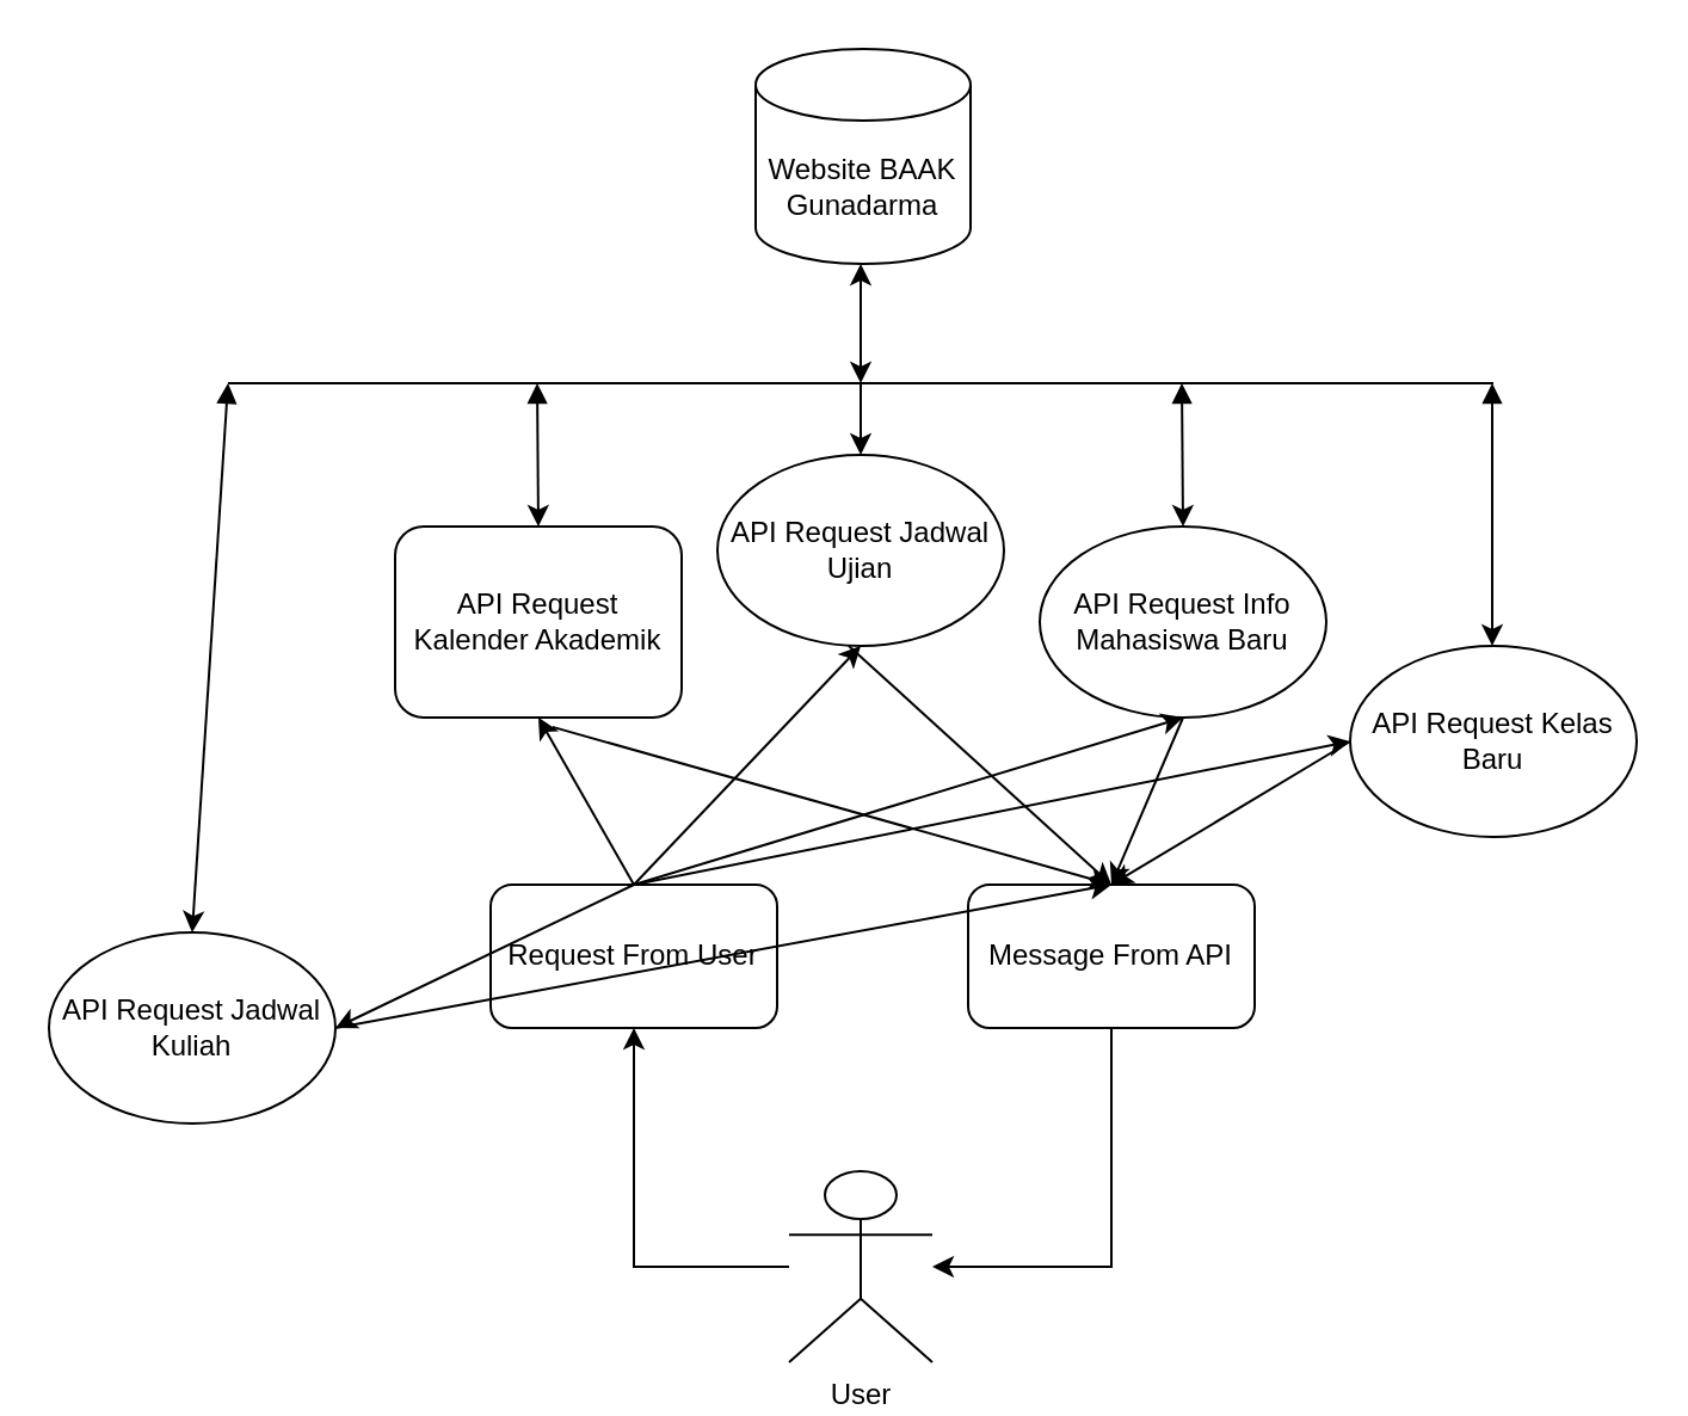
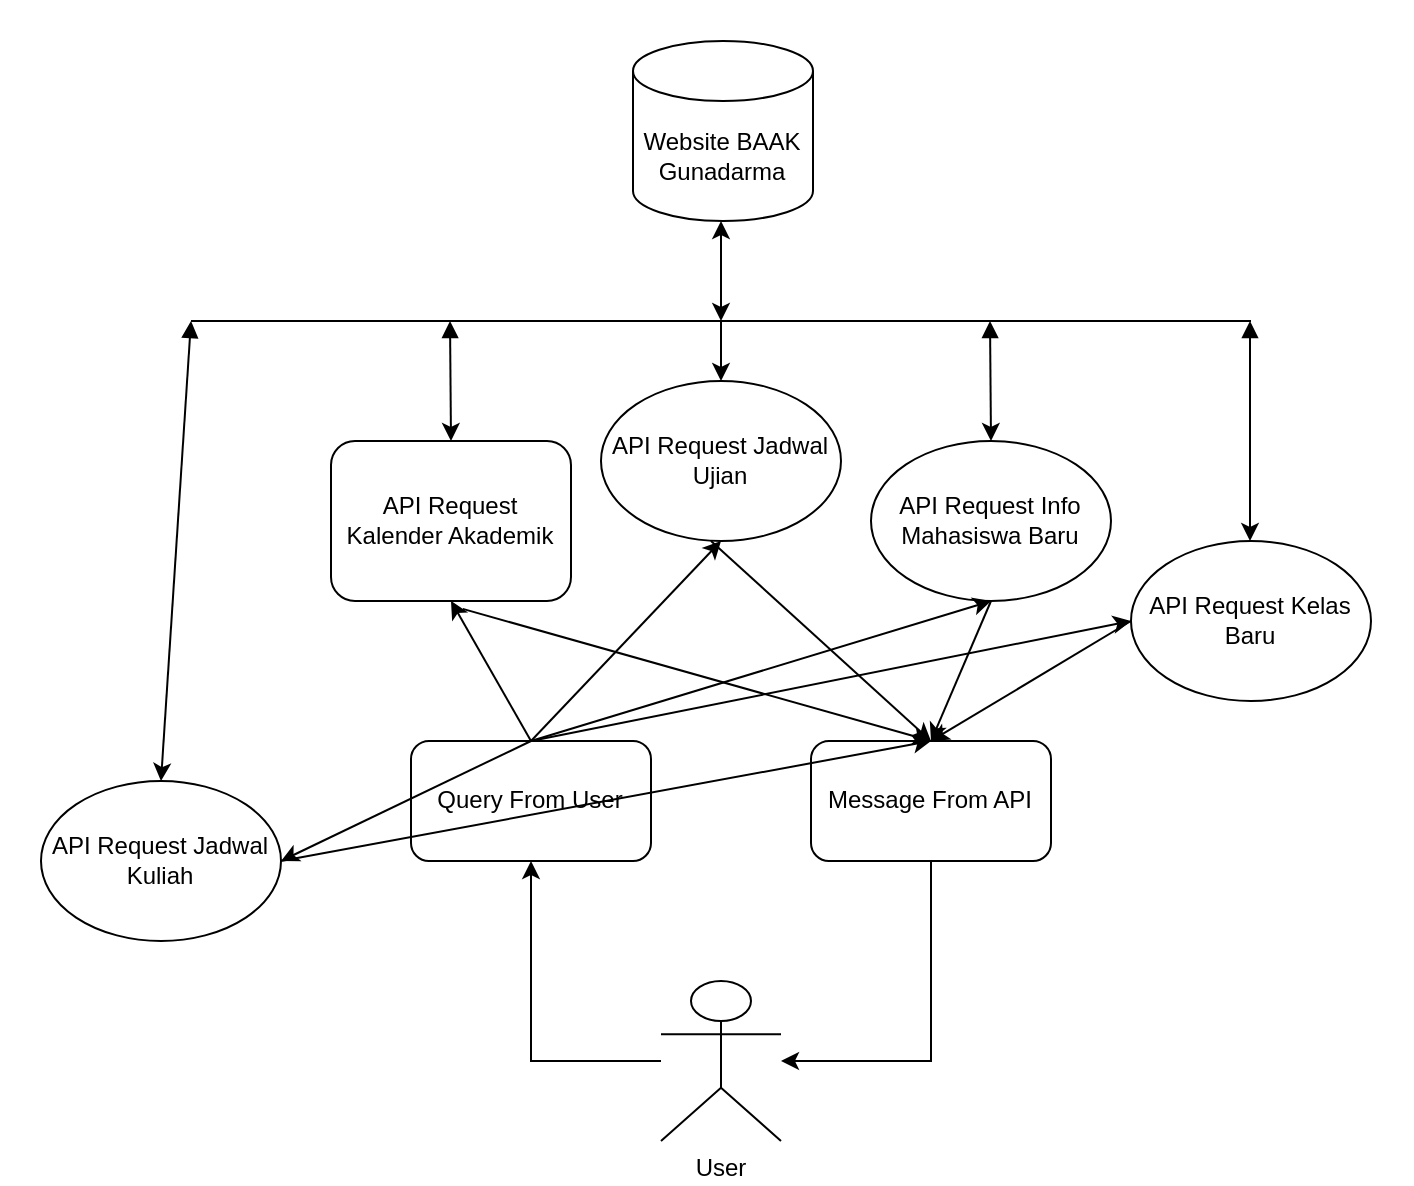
  <mxCell id="0" />
  <mxCell id="1" parent="0" />
  <mxCell id="2" value="API Request Jadwal Kuliah" style="ellipse;whiteSpace=wrap;html=1;" vertex="1" parent="1"><mxGeometry x="20" y="390" width="120" height="80" as="geometry" /></mxCell>
  <mxCell id="3" value="API Request Kelas Baru" style="ellipse;whiteSpace=wrap;html=1;" vertex="1" parent="1"><mxGeometry x="565" y="270" width="120" height="80" as="geometry" /></mxCell>
  <mxCell id="4" value="API Request Kalender Akademik" style="whiteSpace=wrap;html=1;rounded=1;" vertex="1" parent="1"><mxGeometry x="165" y="220" width="120" height="80" as="geometry" /></mxCell>
  <mxCell id="5" value="API Request Jadwal Ujian" style="ellipse;whiteSpace=wrap;html=1;" vertex="1" parent="1"><mxGeometry x="300" y="190" width="120" height="80" as="geometry" /></mxCell>
  <mxCell id="6" value="API Request Info Mahasiswa Baru" style="ellipse;whiteSpace=wrap;html=1;" vertex="1" parent="1"><mxGeometry x="435" y="220" width="120" height="80" as="geometry" /></mxCell>
  <mxCell id="7" value="Website BAAK Gunadarma" style="shape=cylinder3;whiteSpace=wrap;html=1;boundedLbl=1;backgroundOutline=1;size=15;" vertex="1" parent="1"><mxGeometry x="316" y="20" width="90" height="90" as="geometry" /></mxCell>
  <mxCell id="8" value="" style="endArrow=none;html=1;rounded=0;" edge="1" parent="1"><mxGeometry width="50" height="50" relative="1" as="geometry"><mxPoint x="95" y="160" as="sourcePoint" /><mxPoint x="625" y="160" as="targetPoint" /></mxGeometry></mxCell>
  <mxCell id="9" value="" style="endArrow=classic;html=1;rounded=0;entryX=0.5;entryY=0;entryDx=0;entryDy=0;startArrow=block;startFill=1;" edge="1" parent="1" target="2"><mxGeometry width="50" height="50" relative="1" as="geometry"><mxPoint x="95" y="160" as="sourcePoint" /><mxPoint x="385" y="260" as="targetPoint" /></mxGeometry></mxCell>
  <mxCell id="10" value="" style="endArrow=classic;html=1;rounded=0;entryX=0.5;entryY=0;entryDx=0;entryDy=0;startArrow=block;startFill=1;" edge="1" parent="1"><mxGeometry width="50" height="50" relative="1" as="geometry"><mxPoint x="624.5" y="160" as="sourcePoint" /><mxPoint x="624.5" y="270" as="targetPoint" /></mxGeometry></mxCell>
  <mxCell id="11" value="" style="endArrow=classic;html=1;rounded=0;entryX=0.5;entryY=0;entryDx=0;entryDy=0;startArrow=block;startFill=1;" edge="1" parent="1" target="4"><mxGeometry width="50" height="50" relative="1" as="geometry"><mxPoint x="224.5" y="160" as="sourcePoint" /><mxPoint x="224.5" y="270" as="targetPoint" /></mxGeometry></mxCell>
  <mxCell id="12" value="" style="endArrow=classic;html=1;rounded=0;" edge="1" parent="1" target="5"><mxGeometry width="50" height="50" relative="1" as="geometry"><mxPoint x="360" y="160" as="sourcePoint" /><mxPoint x="359.5" y="270" as="targetPoint" /></mxGeometry></mxCell>
  <mxCell id="13" value="" style="endArrow=classic;html=1;rounded=0;startArrow=block;startFill=1;" edge="1" parent="1"><mxGeometry width="50" height="50" relative="1" as="geometry"><mxPoint x="494.5" y="160" as="sourcePoint" /><mxPoint x="495" y="220" as="targetPoint" /></mxGeometry></mxCell>
- <mxCell id="14" value="Request From User" style="rounded=1;whiteSpace=wrap;html=1;" vertex="1" parent="1"><mxGeometry x="205" y="370" width="120" height="60" as="geometry" /></mxCell>
+ <mxCell id="14" value="Query From User" style="rounded=1;whiteSpace=wrap;html=1;" vertex="1" parent="1"><mxGeometry x="205" y="370" width="120" height="60" as="geometry" /></mxCell>
  <mxCell id="15" style="edgeStyle=orthogonalEdgeStyle;rounded=0;orthogonalLoop=1;jettySize=auto;html=1;entryX=0.5;entryY=1;entryDx=0;entryDy=0;" edge="1" parent="1" source="16" target="14"><mxGeometry relative="1" as="geometry" /></mxCell>
  <mxCell id="16" value="User" style="shape=umlActor;verticalLabelPosition=bottom;verticalAlign=top;html=1;outlineConnect=0;" vertex="1" parent="1"><mxGeometry x="330" y="490" width="60" height="80" as="geometry" /></mxCell>
  <mxCell id="17" style="edgeStyle=orthogonalEdgeStyle;rounded=0;orthogonalLoop=1;jettySize=auto;html=1;" edge="1" parent="1" source="18" target="16"><mxGeometry relative="1" as="geometry"><mxPoint x="465" y="530" as="targetPoint" /><Array as="points"><mxPoint x="465" y="530" /></Array></mxGeometry></mxCell>
  <mxCell id="18" value="Message From API" style="rounded=1;whiteSpace=wrap;html=1;" vertex="1" parent="1"><mxGeometry x="405" y="370" width="120" height="60" as="geometry" /></mxCell>
  <mxCell id="19" value="" style="endArrow=classic;startArrow=classic;html=1;rounded=0;" edge="1" parent="1"><mxGeometry width="50" height="50" relative="1" as="geometry"><mxPoint x="360" y="160" as="sourcePoint" /><mxPoint x="360" y="110" as="targetPoint" /></mxGeometry></mxCell>
  <mxCell id="20" value="" style="endArrow=classic;html=1;rounded=0;entryX=1;entryY=0.5;entryDx=0;entryDy=0;" edge="1" parent="1" target="2"><mxGeometry width="50" height="50" relative="1" as="geometry"><mxPoint x="265" y="370" as="sourcePoint" /><mxPoint x="315" y="330" as="targetPoint" /></mxGeometry></mxCell>
  <mxCell id="21" value="" style="endArrow=classic;html=1;rounded=0;entryX=0.5;entryY=1;entryDx=0;entryDy=0;" edge="1" parent="1" target="4"><mxGeometry width="50" height="50" relative="1" as="geometry"><mxPoint x="265" y="370" as="sourcePoint" /><mxPoint x="315" y="330" as="targetPoint" /></mxGeometry></mxCell>
  <mxCell id="22" value="" style="endArrow=classic;html=1;rounded=0;entryX=0.5;entryY=1;entryDx=0;entryDy=0;" edge="1" parent="1" target="5"><mxGeometry width="50" height="50" relative="1" as="geometry"><mxPoint x="265" y="370" as="sourcePoint" /><mxPoint x="315" y="330" as="targetPoint" /></mxGeometry></mxCell>
  <mxCell id="23" value="" style="endArrow=classic;html=1;rounded=0;entryX=0.5;entryY=1;entryDx=0;entryDy=0;" edge="1" parent="1" target="6"><mxGeometry width="50" height="50" relative="1" as="geometry"><mxPoint x="265" y="370" as="sourcePoint" /><mxPoint x="315" y="330" as="targetPoint" /></mxGeometry></mxCell>
  <mxCell id="24" value="" style="endArrow=classic;html=1;rounded=0;entryX=0;entryY=0.5;entryDx=0;entryDy=0;exitX=0.5;exitY=0;exitDx=0;exitDy=0;" edge="1" parent="1" source="14" target="3"><mxGeometry width="50" height="50" relative="1" as="geometry"><mxPoint x="265" y="350" as="sourcePoint" /><mxPoint x="315" y="330" as="targetPoint" /></mxGeometry></mxCell>
  <mxCell id="25" value="" style="endArrow=classic;html=1;rounded=0;exitX=1;exitY=0.5;exitDx=0;exitDy=0;entryX=0.5;entryY=0;entryDx=0;entryDy=0;" edge="1" parent="1" source="2" target="18"><mxGeometry width="50" height="50" relative="1" as="geometry"><mxPoint x="265" y="380" as="sourcePoint" /><mxPoint x="315" y="330" as="targetPoint" /></mxGeometry></mxCell>
  <mxCell id="26" value="" style="endArrow=classic;html=1;rounded=0;exitX=0.549;exitY=1.049;exitDx=0;exitDy=0;exitPerimeter=0;" edge="1" parent="1" source="4"><mxGeometry width="50" height="50" relative="1" as="geometry"><mxPoint x="265" y="380" as="sourcePoint" /><mxPoint x="465" y="370" as="targetPoint" /></mxGeometry></mxCell>
  <mxCell id="27" value="" style="endArrow=classic;html=1;rounded=0;entryX=0.5;entryY=0;entryDx=0;entryDy=0;" edge="1" parent="1" target="18"><mxGeometry width="50" height="50" relative="1" as="geometry"><mxPoint x="355" y="270" as="sourcePoint" /><mxPoint x="465" y="370" as="targetPoint" /></mxGeometry></mxCell>
  <mxCell id="28" value="" style="endArrow=classic;html=1;rounded=0;" edge="1" parent="1"><mxGeometry width="50" height="50" relative="1" as="geometry"><mxPoint x="495" y="300" as="sourcePoint" /><mxPoint x="465" y="370" as="targetPoint" /></mxGeometry></mxCell>
  <mxCell id="29" value="" style="endArrow=classic;html=1;rounded=0;exitX=0;exitY=0.5;exitDx=0;exitDy=0;entryX=0.5;entryY=0;entryDx=0;entryDy=0;" edge="1" parent="1" source="3" target="18"><mxGeometry width="50" height="50" relative="1" as="geometry"><mxPoint x="265" y="380" as="sourcePoint" /><mxPoint x="315" y="330" as="targetPoint" /></mxGeometry></mxCell>
